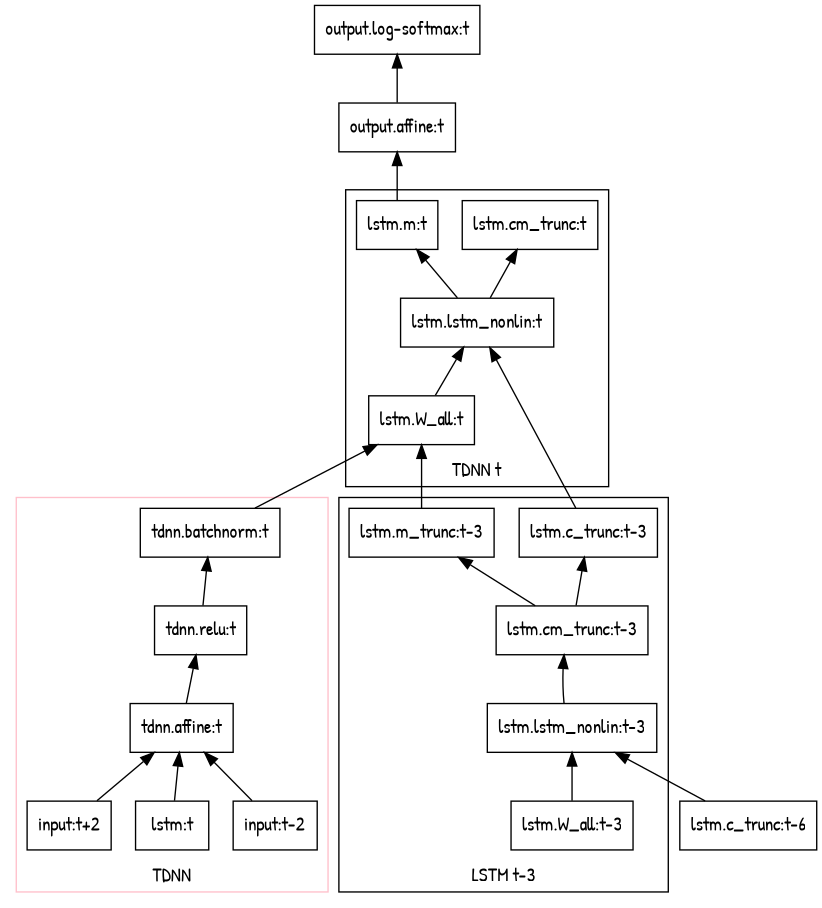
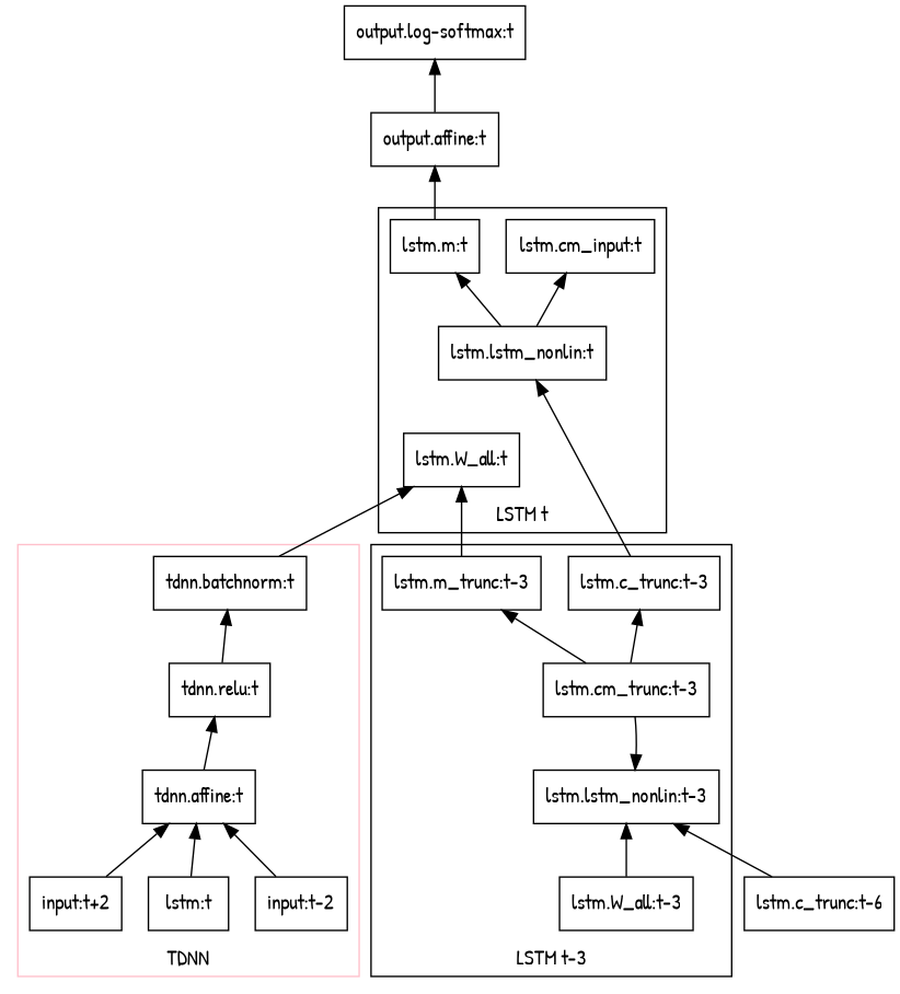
  digraph {
    fontname="Patrick Hand"
    rankdir=BT
    node [fontname="Patrick Hand" shape=box]
    edge [fontname="Patrick Hand"]
    n1 [label="input:t-2"]
    n2 [label="tdnn.affine:t"]
    n3 [label="lstm:t"]
    n4 [label="input:t+2"]
    n5 [label="tdnn.relu:t"]
    n6 [label="tdnn.batchnorm:t"]
    n7 [label="lstm.lstm_nonlin:t-3"]
    n8 [label="lstm.cm_trunc:t-3"]
    n9 [label="lstm.c_trunc:t-3"]
    n10 [label="lstm.m_trunc:t-3"]
    n11 [label="lstm.W_all:t-3"]
    n12 [label="lstm.W_all:t"]
    n13 [label="lstm.lstm_nonlin:t"]
    n14 [label="lstm.m:t"]
-   n15 [label="lstm.cm_trunc:t"]
+   n15 [label="lstm.cm_input:t"]
    n16 [label="output.affine:t"]
    n17 [label="output.log-softmax:t"]
    n18 [label="lstm.c_trunc:t-6"]
    subgraph cluster_1 {
      color=pink
      label=TDNN
      n1
      n2
      n3
      n4
      n5
      n6
    }
    subgraph cluster_2 {
      label="LSTM t-3"
      n7
      n8
      n9
      n10
      n11
    }
    subgraph cluster_3 {
-     label="TDNN t"
+     label="LSTM t"
      n12
      n13
      n14
      n15
    }
    n1 -> n2
    n2 -> n5
    n3 -> n2
    n4 -> n2
    n5 -> n6
    n6 -> n12
-   n7 -> n8
+   n8 -> n7
    n8 -> n9
    n8 -> n10
    n9 -> n13
    n10 -> n12
    n11 -> n7
-   n12 -> n13
    n13 -> n14
    n13 -> n15
    n14 -> n16
    n16 -> n17
    n18 -> n7
  }
